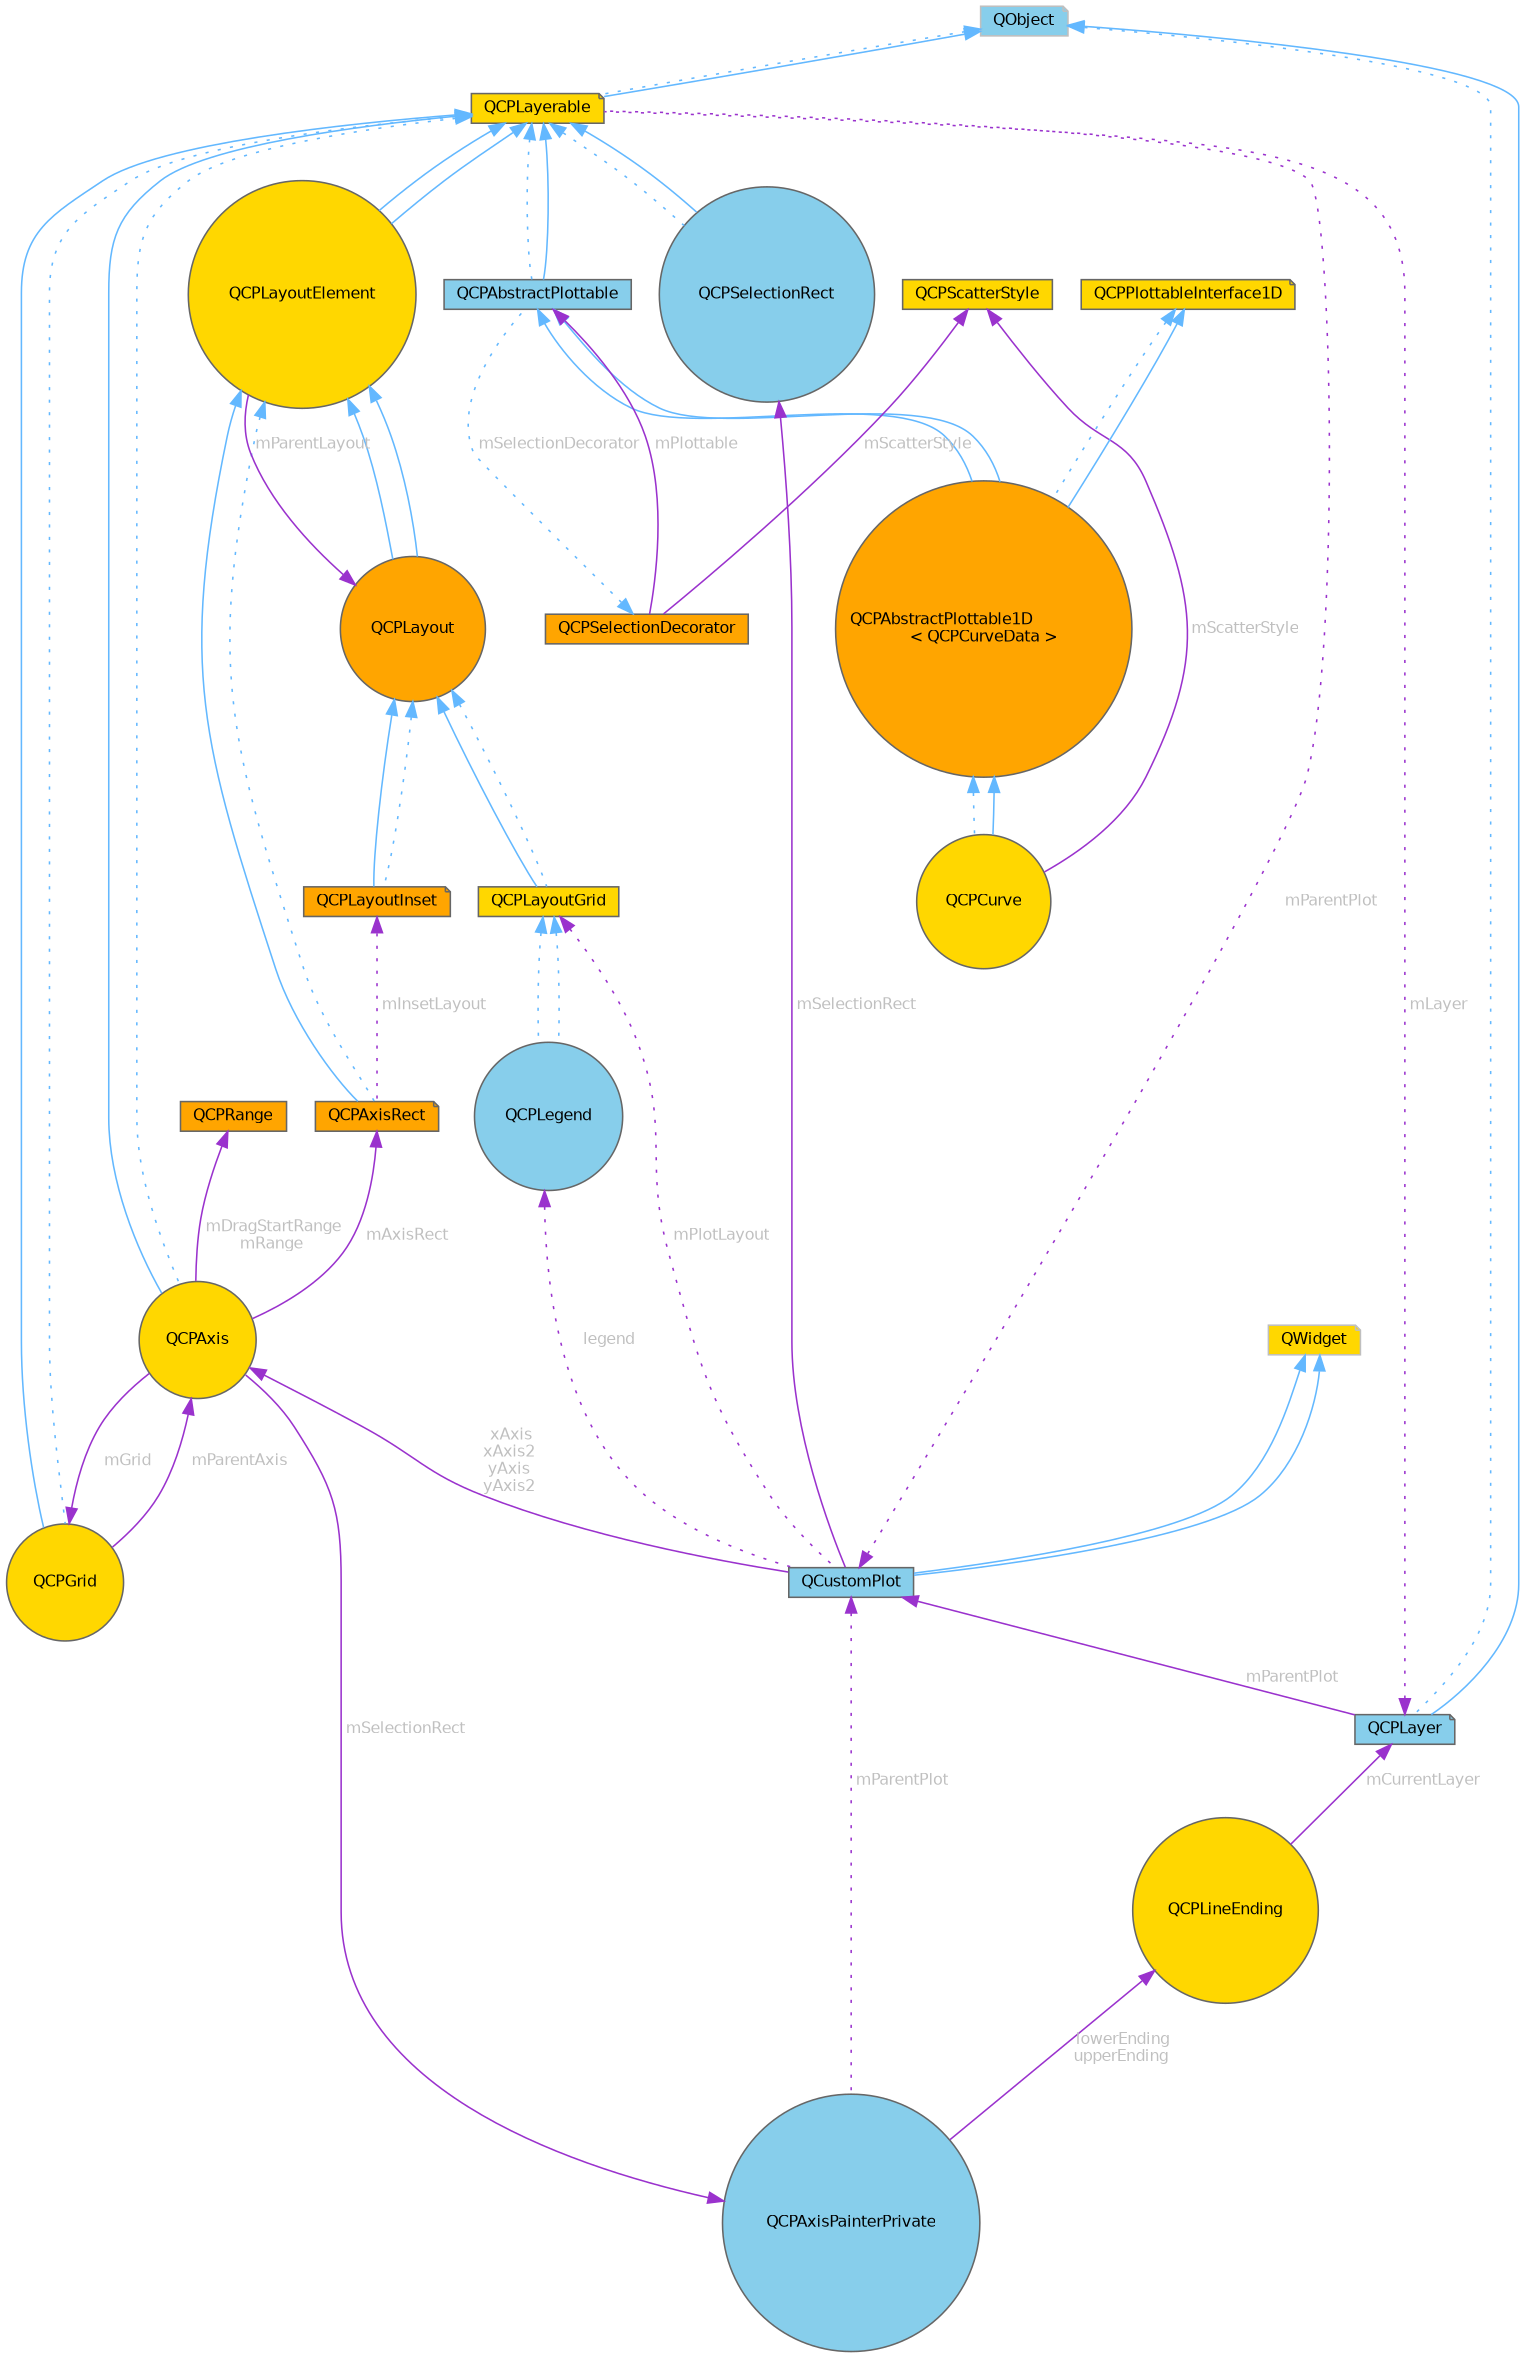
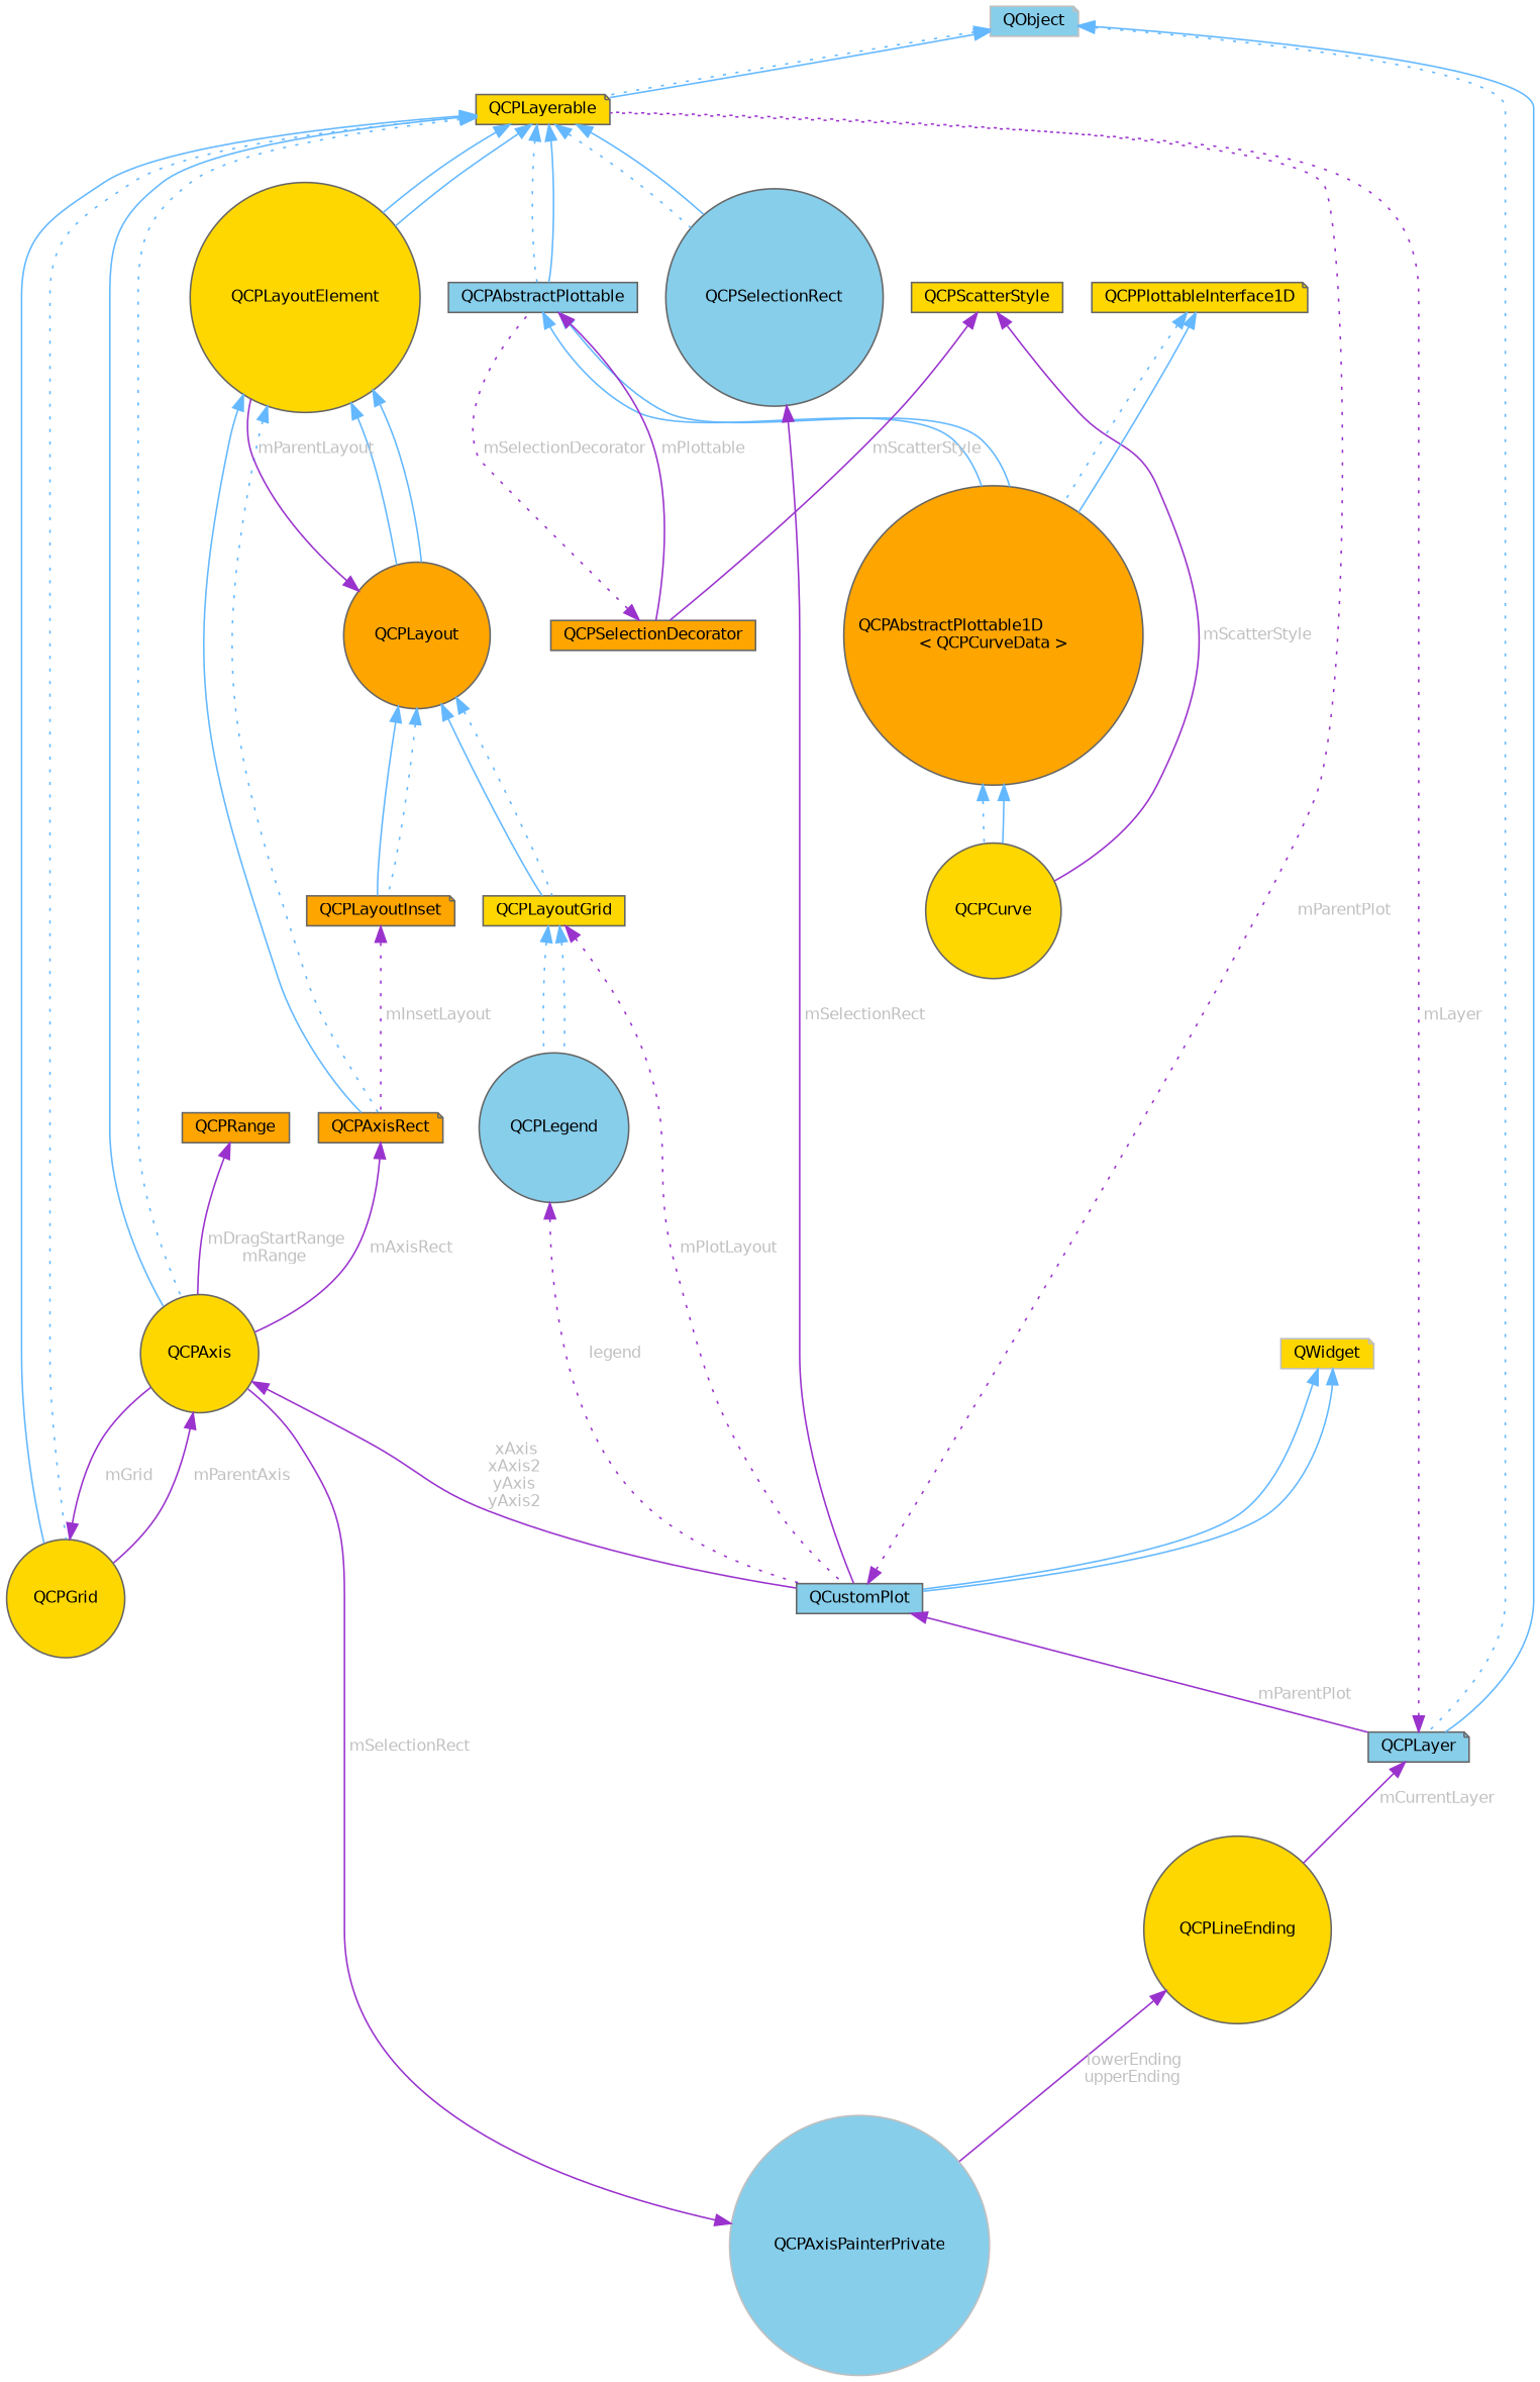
  digraph {
    node [color=gray40 fillcolor=gold fontname=Helvetica fontsize=10 shape=circle style=filled]
    edge [color=steelblue1 dir=back fontname=Helvetica fontsize=10 labelfontname=Helvetica labelfontsize=10 style=solid]
    n1 [fontcolor=black height=0.2 label=QCPCurve width=0.4]
    n2 [fillcolor=orange height=0.2 label="QCPAbstractPlottable1D\l\< QCPCurveData \>" width=0.4]
    n3 [fillcolor=skyblue height=0.2 label=QCPAbstractPlottable shape=box width=0.4]
    n4 [fillcolor=orange height=0.2 label=QCPSelectionDecorator shape=box width=0.4]
    n5 [height=0.2 label=QCPLayerable shape=note width=0.4]
    n6 [height=0.2 label=QCPAxis width=0.4]
    n7 [height=0.2 label=QCPLayoutElement width=0.4]
    n8 [height=0.2 label=QCPGrid width=0.4]
    n9 [fillcolor=skyblue height=0.2 label=QCPSelectionRect width=0.4]
    n10 [fillcolor=skyblue height=0.2 label=QCustomPlot shape=box width=0.4]
    n11 [fillcolor=orange height=0.2 label=QCPAxisRect shape=note width=0.4]
    n12 [fillcolor=orange height=0.2 label=QCPLayout width=0.4]
    n13 [color=grey75 fillcolor=skyblue height=0.2 label=QObject shape=note width=0.4]
    n14 [fillcolor=skyblue height=0.2 label=QCPLayer shape=note width=0.4]
    n15 [height=0.2 label=QCPLineEnding width=0.4]
-   n16 [fillcolor=skyblue height=0.2 label=QCPAxisPainterPrivate width=0.4]
+   n16 [color=grey75 fillcolor=skyblue height=0.2 label=QCPAxisPainterPrivate width=0.4]
    n17 [color=grey75 height=0.2 label=QWidget shape=note width=0.4]
    n18 [fillcolor=orange height=0.2 label=QCPLayoutInset shape=note width=0.4]
    n19 [height=0.2 label=QCPLayoutGrid shape=box width=0.4]
    n20 [fillcolor=skyblue height=0.2 label=QCPLegend width=0.4]
    n21 [fillcolor=orange height=0.2 label=QCPRange shape=box width=0.4]
    n22 [height=0.2 label=QCPScatterStyle shape=box width=0.4]
    n23 [height=0.2 label=QCPPlottableInterface1D shape=note width=0.4]
    n2 -> n1 [style=dotted]
    n2 -> n1
    n3 -> n2
    n3 -> n2
    n3 -> n4 [color=darkorchid3 fontcolor=grey label=" mPlottable"]
-   n4 -> n3 [fontcolor=grey label=" mSelectionDecorator" style=dotted]
+   n4 -> n3 [color=darkorchid3 fontcolor=grey label=" mSelectionDecorator" style=dotted]
    n5 -> n3 [style=dotted]
    n5 -> n3
    n5 -> n6
    n5 -> n6 [style=dotted]
    n5 -> n7
    n5 -> n7
    n5 -> n8
    n5 -> n8 [style=dotted]
    n5 -> n9 [style=dotted]
    n5 -> n9
    n6 -> n8 [color=darkorchid3 fontcolor=grey label=" mParentAxis"]
    n6 -> n10 [color=darkorchid3 fontcolor=grey label=" xAxis\nxAxis2\nyAxis\nyAxis2"]
    n7 -> n11
    n7 -> n11 [style=dotted]
    n7 -> n12
    n7 -> n12
    n8 -> n6 [color=darkorchid3 fontcolor=grey label=" mGrid"]
    n9 -> n10 [color=darkorchid3 fontcolor=grey label=" mSelectionRect"]
    n10 -> n5 [color=darkorchid3 fontcolor=grey label=" mParentPlot" style=dotted]
    n10 -> n14 [color=darkorchid3 fontcolor=grey label=" mParentPlot"]
-   n10 -> n16 [color=darkorchid3 fontcolor=grey label=" mParentPlot" style=dotted]
    n11 -> n6 [color=darkorchid3 fontcolor=grey label=" mAxisRect"]
    n12 -> n7 [color=darkorchid3 fontcolor=grey label=" mParentLayout"]
    n12 -> n18
    n12 -> n18 [style=dotted]
    n12 -> n19
    n12 -> n19 [style=dotted]
    n13 -> n5 [style=dotted]
    n13 -> n5
    n13 -> n14 [style=dotted]
    n13 -> n14
    n14 -> n5 [color=darkorchid3 fontcolor=grey label=" mLayer" style=dotted]
    n14 -> n15 [color=darkorchid3 fontcolor=grey label=" mCurrentLayer"]
    n15 -> n16 [color=darkorchid3 fontcolor=grey label=" lowerEnding\nupperEnding"]
    n16 -> n6 [color=darkorchid3 fontcolor=grey label=" mSelectionRect"]
    n17 -> n10
    n17 -> n10
    n18 -> n11 [color=darkorchid3 fontcolor=grey label=" mInsetLayout" style=dotted]
    n19 -> n10 [color=darkorchid3 fontcolor=grey label=" mPlotLayout" style=dotted]
    n19 -> n20 [style=dotted]
    n19 -> n20 [style=dotted]
    n20 -> n10 [color=darkorchid3 fontcolor=grey label=" legend" style=dotted]
    n21 -> n6 [color=darkorchid3 fontcolor=grey label=" mDragStartRange\nmRange"]
    n22 -> n1 [color=darkorchid3 fontcolor=grey label=" mScatterStyle"]
    n22 -> n4 [color=darkorchid3 fontcolor=grey label=" mScatterStyle"]
    n23 -> n2 [style=dotted]
    n23 -> n2
  }
